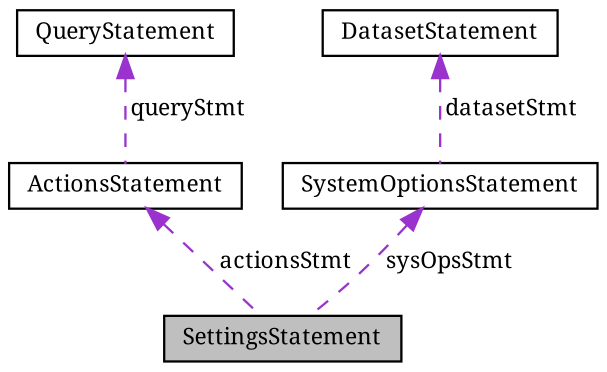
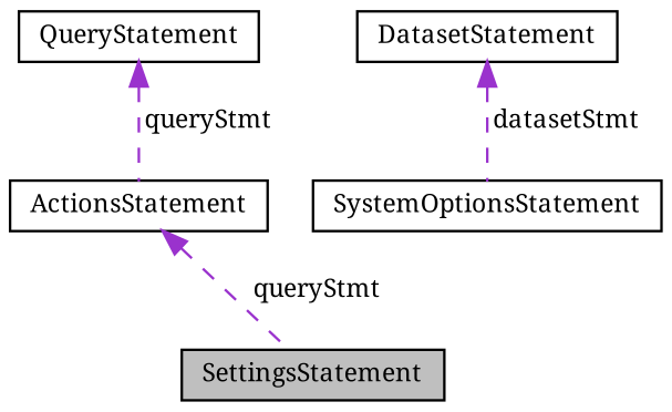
  digraph {
    fontname="Noto Serif"
    node [color=black fontname="Noto Serif" fontsize=10 shape=record]
    edge [color=darkorchid3 dir=back fontname="Noto Serif" fontsize=10 labelfontname=Helvetica labelfontsize=10 style=dashed]
    n1 [fillcolor=grey75 fontcolor=black height=0.2 label=SettingsStatement style=filled width=0.4]
    n2 [height=0.2 label=QueryStatement width=0.4]
    n3 [height=0.2 label=ActionsStatement width=0.4]
    n4 [height=0.2 label=DatasetStatement width=0.4]
    n5 [height=0.2 label=SystemOptionsStatement width=0.4]
    n2 -> n3 [label=" queryStmt"]
-   n3 -> n1 [label=" actionsStmt"]
+   n3 -> n1 [label=" queryStmt"]
    n4 -> n5 [label=" datasetStmt"]
-   n5 -> n1 [label=" sysOpsStmt"]
  }
